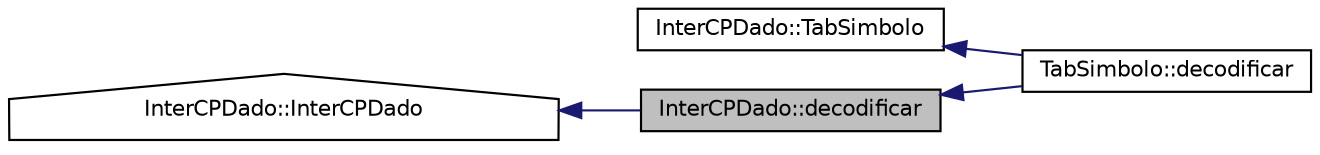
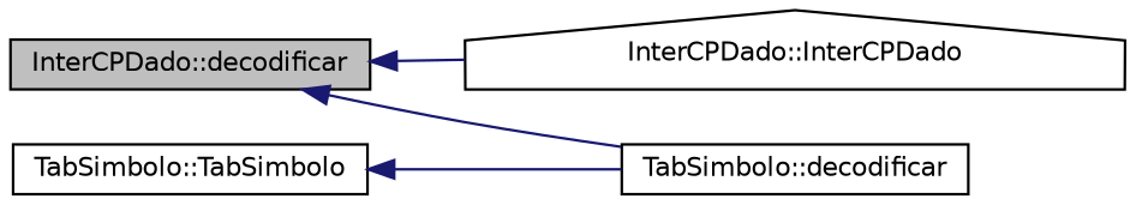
  digraph {
    rankdir=LR
    node [color=black fillcolor=white fontname=Helvetica fontsize=10 shape=box style=filled]
    edge [color=midnightblue dir=back fontname=Helvetica fontsize=10 labelfontname=Helvetica labelfontsize=10 style=solid]
    n1 [fillcolor=grey75 fontcolor=black height=0.2 label="InterCPDado::decodificar" width=0.4]
    n2 [height=0.2 label="InterCPDado::InterCPDado" shape=house width=0.4]
    n3 [height=0.2 label="TabSimbolo::decodificar" width=0.4]
-   n4 [height=0.2 label="InterCPDado::TabSimbolo" width=0.4]
-   n2 -> n1
+   n4 [height=0.2 label="TabSimbolo::TabSimbolo" width=0.4]
+   n1 -> n2
    n1 -> n3
    n4 -> n3
  }
